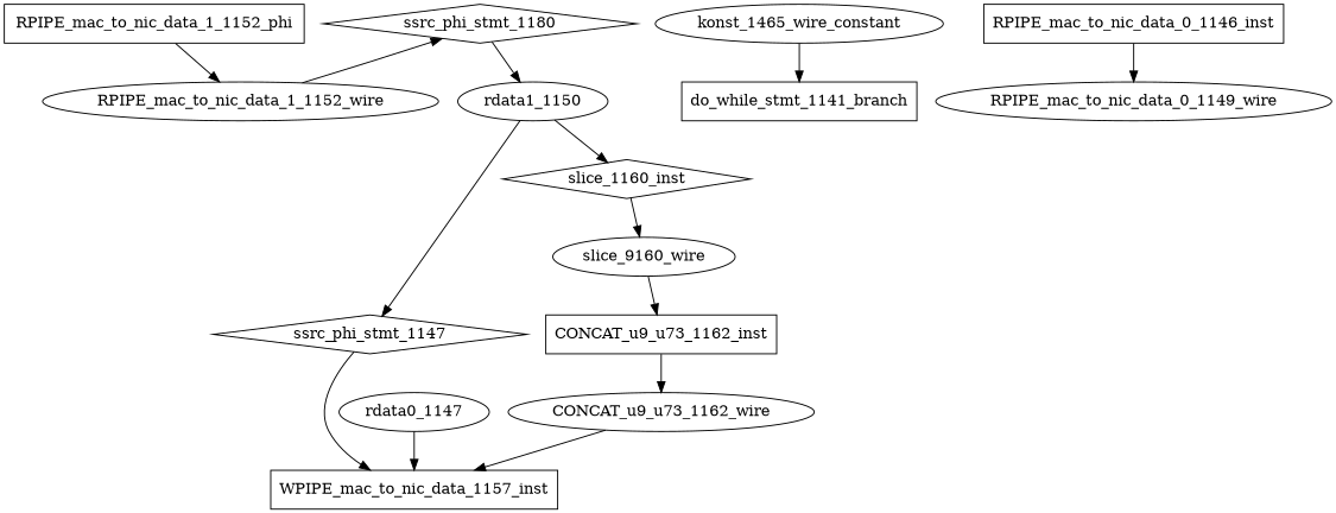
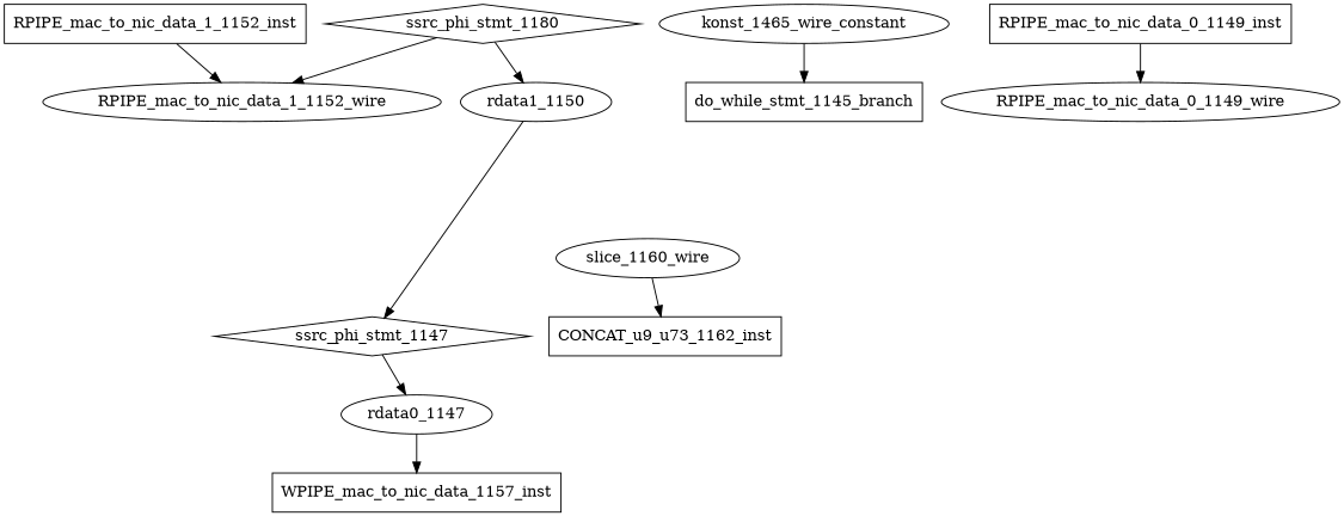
  digraph {
    node [shape=ellipse]
    WPIPE_mac_to_nic_data_1157_inst [shape=rectangle]
-   CONCAT_u9_u73_1162_wire
    ssrc_phi_stmt_1147 [shape=diamond]
    rdata0_1147
    n5 [label=ssrc_phi_stmt_1180 shape=diamond]
    RPIPE_mac_to_nic_data_1_1152_wire
    rdata1_1150
    n8 [label=konst_1465_wire_constant]
-   do_while_stmt_1145_branch [shape=rectangle label=do_while_stmt_1141_branch]
+   do_while_stmt_1145_branch [shape=rectangle]
    CONCAT_u9_u73_1162_inst [shape=rectangle]
-   slice_1160_inst [shape=diamond]
-   slice_1160_wire [label=slice_9160_wire]
-   RPIPE_mac_to_nic_data_0_1149_inst [shape=rectangle label=RPIPE_mac_to_nic_data_0_1146_inst]
+   slice_1160_wire
+   RPIPE_mac_to_nic_data_0_1149_inst [shape=rectangle]
    RPIPE_mac_to_nic_data_0_1149_wire
-   RPIPE_mac_to_nic_data_1_1152_inst [shape=rectangle label=RPIPE_mac_to_nic_data_1_1152_phi]
-   CONCAT_u9_u73_1162_wire -> WPIPE_mac_to_nic_data_1157_inst
-   ssrc_phi_stmt_1147 -> WPIPE_mac_to_nic_data_1157_inst
+   RPIPE_mac_to_nic_data_1_1152_inst [shape=rectangle]
+   ssrc_phi_stmt_1147 -> rdata0_1147
    rdata0_1147 -> WPIPE_mac_to_nic_data_1157_inst
    n5 -> rdata1_1150
-   RPIPE_mac_to_nic_data_1_1152_wire -> n5
+   n5 -> RPIPE_mac_to_nic_data_1_1152_wire
    rdata1_1150 -> ssrc_phi_stmt_1147
-   rdata1_1150 -> slice_1160_inst
    n8 -> do_while_stmt_1145_branch
-   CONCAT_u9_u73_1162_inst -> CONCAT_u9_u73_1162_wire
-   slice_1160_inst -> slice_1160_wire
    slice_1160_wire -> CONCAT_u9_u73_1162_inst
    RPIPE_mac_to_nic_data_0_1149_inst -> RPIPE_mac_to_nic_data_0_1149_wire
    RPIPE_mac_to_nic_data_1_1152_inst -> RPIPE_mac_to_nic_data_1_1152_wire
  }
